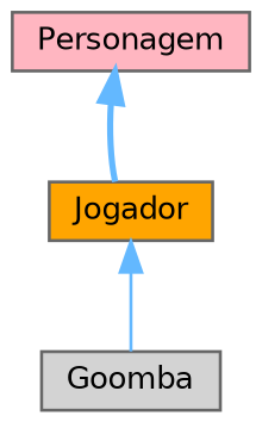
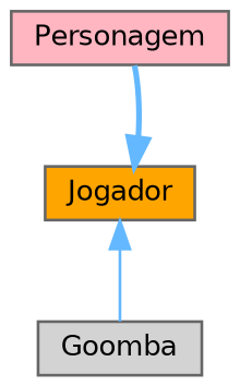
  digraph {
    rankdir=TB
    node [color=grey40 fontname=Helvetica fontsize=10 shape=box style=filled]
    edge [color=steelblue1 dir=back fontname=Helvetica fontsize=10 labelfontname=Helvetica labelfontsize=10]
    n1 [fillcolor=lightpink height=0.2 label=Personagem width=0.4]
    n2 [fillcolor=orange height=0.2 label=Jogador width=0.4]
    n3 [fillcolor=lightgrey height=0.2 label=Goomba width=0.4]
-   n1 -> n2 [style=bold]
+   n2 -> n1 [style=bold]
    n2 -> n3 [style=solid]
  }
